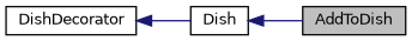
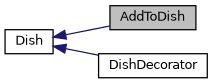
  digraph {
    rankdir=LR
    node [color=black fillcolor=white fontname=Helvetica fontsize=10 shape=record style=filled]
    edge [color=midnightblue dir=back fontname=Helvetica fontsize=10 labelfontname=Helvetica labelfontsize=10 style=solid]
    n1 [fillcolor=grey75 fontcolor=black height=0.2 label=AddToDish width=0.4]
    n2 [height=0.2 label=DishDecorator width=0.4]
    n3 [height=0.2 label=Dish width=0.4]
    n3 -> n1
-   n2 -> n3
+   n3 -> n2
  }
